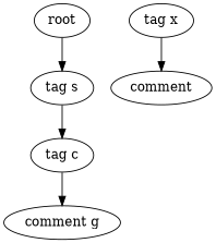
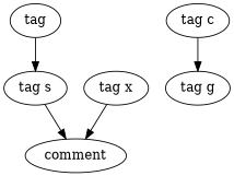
  digraph {
-   n1 [label=root]
+   n1 [label=tag]
    n2 [label="tag s"]
    n3 [label="tag c"]
-   n4 [label="comment g"]
+   n4 [label="tag g"]
    n5 [label="tag x"]
    n6 [label=comment]
    n1 -> n2
-   n2 -> n3
+   n2 -> n6
    n3 -> n4
    n5 -> n6
  }
